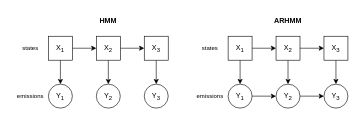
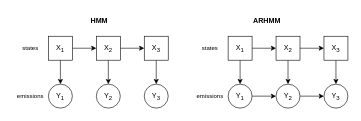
  <mxCell id="0" />
  <mxCell id="1" parent="0" />
  <mxCell id="2" style="edgeStyle=orthogonalEdgeStyle;rounded=0;orthogonalLoop=1;jettySize=auto;html=1;exitX=0.5;exitY=1;exitDx=0;exitDy=0;entryX=0.5;entryY=0;entryDx=0;entryDy=0;" edge="1" parent="1" source="4" target="5"><mxGeometry relative="1" as="geometry" /></mxCell>
  <mxCell id="3" style="edgeStyle=orthogonalEdgeStyle;rounded=0;orthogonalLoop=1;jettySize=auto;html=1;exitX=1;exitY=0.5;exitDx=0;exitDy=0;entryX=0;entryY=0.5;entryDx=0;entryDy=0;" edge="1" parent="1" source="4" target="8"><mxGeometry relative="1" as="geometry" /></mxCell>
  <mxCell id="4" value="X&lt;sub&gt;1&lt;/sub&gt;" style="rounded=0;whiteSpace=wrap;html=1;" vertex="1" parent="1"><mxGeometry x="80" y="60" width="40" height="40" as="geometry" /></mxCell>
  <mxCell id="5" value="Y&lt;sub&gt;1&lt;/sub&gt;" style="ellipse;whiteSpace=wrap;html=1;aspect=fixed;" vertex="1" parent="1"><mxGeometry x="80" y="140" width="40" height="40" as="geometry" /></mxCell>
  <mxCell id="6" style="edgeStyle=orthogonalEdgeStyle;rounded=0;orthogonalLoop=1;jettySize=auto;html=1;exitX=1;exitY=0.5;exitDx=0;exitDy=0;entryX=0;entryY=0.5;entryDx=0;entryDy=0;" edge="1" parent="1" source="8" target="10"><mxGeometry relative="1" as="geometry" /></mxCell>
  <mxCell id="7" style="edgeStyle=orthogonalEdgeStyle;rounded=0;orthogonalLoop=1;jettySize=auto;html=1;exitX=0.5;exitY=1;exitDx=0;exitDy=0;entryX=0.5;entryY=0;entryDx=0;entryDy=0;" edge="1" parent="1" source="8" target="13"><mxGeometry relative="1" as="geometry" /></mxCell>
  <mxCell id="8" value="X&lt;sub&gt;2&lt;/sub&gt;" style="rounded=0;whiteSpace=wrap;html=1;" vertex="1" parent="1"><mxGeometry x="160" y="60" width="40" height="40" as="geometry" /></mxCell>
  <mxCell id="9" style="edgeStyle=orthogonalEdgeStyle;rounded=0;orthogonalLoop=1;jettySize=auto;html=1;exitX=0.5;exitY=1;exitDx=0;exitDy=0;entryX=0.5;entryY=0;entryDx=0;entryDy=0;" edge="1" parent="1" source="10" target="14"><mxGeometry relative="1" as="geometry" /></mxCell>
  <mxCell id="10" value="X&lt;sub&gt;3&lt;/sub&gt;" style="rounded=0;whiteSpace=wrap;html=1;" vertex="1" parent="1"><mxGeometry x="240" y="60" width="40" height="40" as="geometry" /></mxCell>
  <mxCell id="11" value="states" style="text;html=1;strokeColor=none;fillColor=none;align=center;verticalAlign=middle;whiteSpace=wrap;rounded=0;fontSize=10;" vertex="1" parent="1"><mxGeometry x="20" y="60" width="60" height="40" as="geometry" /></mxCell>
  <mxCell id="12" value="emissions" style="text;html=1;strokeColor=none;fillColor=none;align=center;verticalAlign=middle;whiteSpace=wrap;rounded=0;fontSize=10;" vertex="1" parent="1"><mxGeometry x="20" y="140" width="60" height="40" as="geometry" /></mxCell>
  <mxCell id="13" value="Y&lt;sub&gt;2&lt;/sub&gt;" style="ellipse;whiteSpace=wrap;html=1;aspect=fixed;" vertex="1" parent="1"><mxGeometry x="160" y="140" width="40" height="40" as="geometry" /></mxCell>
  <mxCell id="14" value="Y&lt;sub&gt;3&lt;/sub&gt;" style="ellipse;whiteSpace=wrap;html=1;aspect=fixed;" vertex="1" parent="1"><mxGeometry x="240" y="140" width="40" height="40" as="geometry" /></mxCell>
  <mxCell id="15" style="edgeStyle=orthogonalEdgeStyle;rounded=0;orthogonalLoop=1;jettySize=auto;html=1;exitX=0.5;exitY=1;exitDx=0;exitDy=0;entryX=0.5;entryY=0;entryDx=0;entryDy=0;" edge="1" parent="1" source="17" target="19"><mxGeometry relative="1" as="geometry" /></mxCell>
  <mxCell id="16" style="edgeStyle=orthogonalEdgeStyle;rounded=0;orthogonalLoop=1;jettySize=auto;html=1;exitX=1;exitY=0.5;exitDx=0;exitDy=0;entryX=0;entryY=0.5;entryDx=0;entryDy=0;" edge="1" parent="1" source="17" target="22"><mxGeometry relative="1" as="geometry" /></mxCell>
  <mxCell id="17" value="X&lt;sub&gt;1&lt;/sub&gt;" style="rounded=0;whiteSpace=wrap;html=1;" vertex="1" parent="1"><mxGeometry x="380" y="60" width="40" height="40" as="geometry" /></mxCell>
  <mxCell id="18" style="edgeStyle=orthogonalEdgeStyle;rounded=0;orthogonalLoop=1;jettySize=auto;html=1;exitX=1;exitY=0.5;exitDx=0;exitDy=0;entryX=0;entryY=0.5;entryDx=0;entryDy=0;" edge="1" parent="1" source="19" target="26"><mxGeometry relative="1" as="geometry" /></mxCell>
  <mxCell id="19" value="Y&lt;sub&gt;1&lt;/sub&gt;" style="ellipse;whiteSpace=wrap;html=1;aspect=fixed;" vertex="1" parent="1"><mxGeometry x="380" y="140" width="40" height="40" as="geometry" /></mxCell>
  <mxCell id="20" style="edgeStyle=orthogonalEdgeStyle;rounded=0;orthogonalLoop=1;jettySize=auto;html=1;exitX=1;exitY=0.5;exitDx=0;exitDy=0;entryX=0;entryY=0.5;entryDx=0;entryDy=0;" edge="1" parent="1" source="22" target="24"><mxGeometry relative="1" as="geometry" /></mxCell>
  <mxCell id="21" style="edgeStyle=orthogonalEdgeStyle;rounded=0;orthogonalLoop=1;jettySize=auto;html=1;exitX=0.5;exitY=1;exitDx=0;exitDy=0;entryX=0.5;entryY=0;entryDx=0;entryDy=0;" edge="1" parent="1" source="22" target="26"><mxGeometry relative="1" as="geometry" /></mxCell>
  <mxCell id="22" value="X&lt;sub&gt;2&lt;/sub&gt;" style="rounded=0;whiteSpace=wrap;html=1;" vertex="1" parent="1"><mxGeometry x="460" y="60" width="40" height="40" as="geometry" /></mxCell>
  <mxCell id="23" style="edgeStyle=orthogonalEdgeStyle;rounded=0;orthogonalLoop=1;jettySize=auto;html=1;exitX=0.5;exitY=1;exitDx=0;exitDy=0;entryX=0.5;entryY=0;entryDx=0;entryDy=0;" edge="1" parent="1" source="24" target="27"><mxGeometry relative="1" as="geometry" /></mxCell>
  <mxCell id="24" value="X&lt;sub&gt;3&lt;/sub&gt;" style="rounded=0;whiteSpace=wrap;html=1;" vertex="1" parent="1"><mxGeometry x="540" y="60" width="40" height="40" as="geometry" /></mxCell>
  <mxCell id="25" style="edgeStyle=orthogonalEdgeStyle;rounded=0;orthogonalLoop=1;jettySize=auto;html=1;exitX=1;exitY=0.5;exitDx=0;exitDy=0;entryX=0;entryY=0.5;entryDx=0;entryDy=0;" edge="1" parent="1" source="26" target="27"><mxGeometry relative="1" as="geometry" /></mxCell>
  <mxCell id="26" value="Y&lt;sub&gt;2&lt;/sub&gt;" style="ellipse;whiteSpace=wrap;html=1;aspect=fixed;" vertex="1" parent="1"><mxGeometry x="460" y="140" width="40" height="40" as="geometry" /></mxCell>
  <mxCell id="27" value="Y&lt;sub&gt;3&lt;/sub&gt;" style="ellipse;whiteSpace=wrap;html=1;aspect=fixed;" vertex="1" parent="1"><mxGeometry x="540" y="140" width="40" height="40" as="geometry" /></mxCell>
- <mxCell id="28" value="HMM" style="text;html=1;strokeColor=none;fillColor=none;align=center;verticalAlign=middle;whiteSpace=wrap;rounded=0;fontStyle=1" vertex="1" parent="1"><mxGeometry x="120" y="20" width="120" height="30" as="geometry" /></mxCell>
- <mxCell id="29" value="ARHMM" style="text;html=1;strokeColor=none;fillColor=none;align=center;verticalAlign=middle;whiteSpace=wrap;rounded=0;fontStyle=1" vertex="1" parent="1"><mxGeometry x="420" y="20" width="120" height="30" as="geometry" /></mxCell>
+ <mxCell id="28" value="HMM" style="text;html=1;strokeColor=none;fillColor=none;align=center;verticalAlign=middle;whiteSpace=wrap;rounded=0;fontStyle=1" vertex="1" parent="1"><mxGeometry x="105" y="20" width="120" height="30" as="geometry" /></mxCell>
+ <mxCell id="29" value="ARHMM" style="text;html=1;strokeColor=none;fillColor=none;align=center;verticalAlign=middle;whiteSpace=wrap;rounded=0;fontStyle=1" vertex="1" parent="1"><mxGeometry x="385" y="20" width="120" height="30" as="geometry" /></mxCell>
  <mxCell id="30" value="states" style="text;html=1;strokeColor=none;fillColor=none;align=center;verticalAlign=middle;whiteSpace=wrap;rounded=0;fontSize=10;" vertex="1" parent="1"><mxGeometry x="320" y="60" width="60" height="40" as="geometry" /></mxCell>
  <mxCell id="31" value="emissions" style="text;html=1;strokeColor=none;fillColor=none;align=center;verticalAlign=middle;whiteSpace=wrap;rounded=0;fontSize=10;" vertex="1" parent="1"><mxGeometry x="320" y="140" width="60" height="40" as="geometry" /></mxCell>
